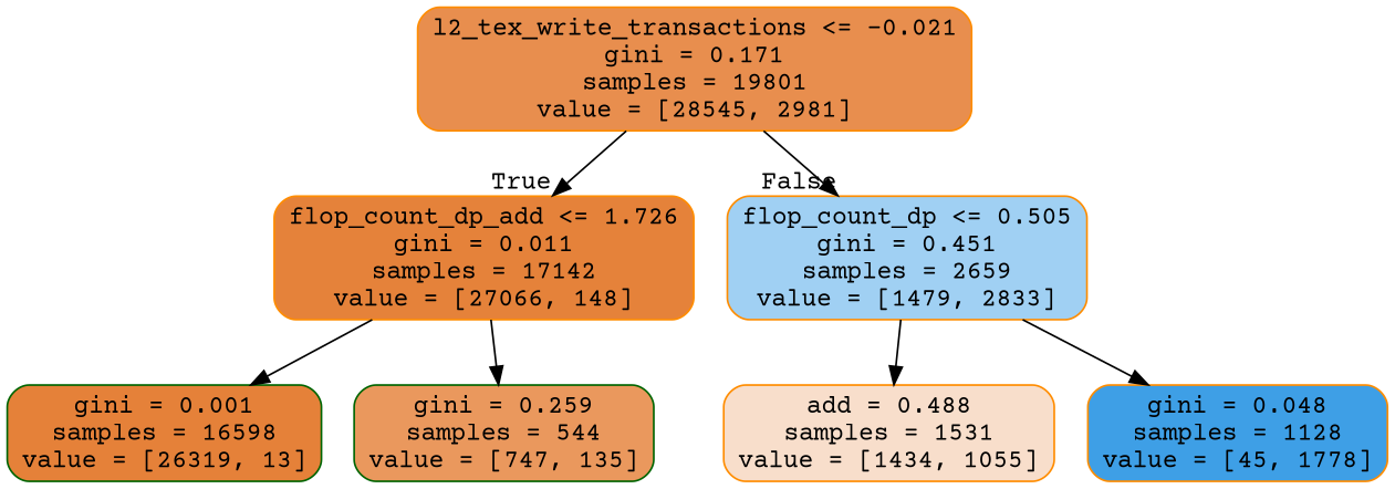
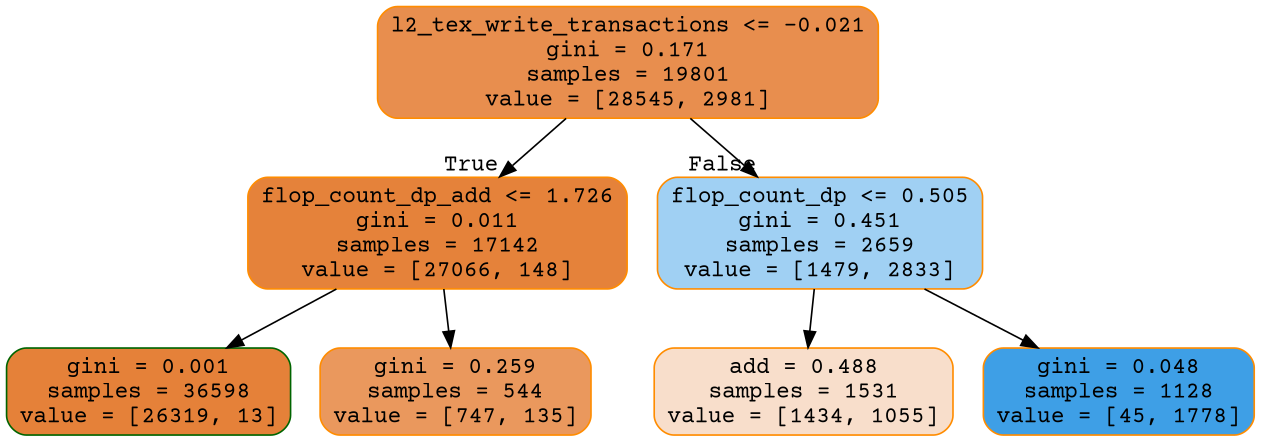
  digraph {
    fontname="Courier Prime"
    node [color=darkorange fontname="Courier Prime" shape=box style="filled, rounded"]
    edge [fontname="Courier Prime"]
    n1 [fillcolor="#e88e4e" label="l2_tex_write_transactions <= -0.021\ngini = 0.171\nsamples = 19801\nvalue = [28545, 2981]"]
    n2 [fillcolor="#e5823a" label="flop_count_dp_add <= 1.726\ngini = 0.011\nsamples = 17142\nvalue = [27066, 148]"]
    n3 [fillcolor="#a0d0f3" label="flop_count_dp <= 0.505\ngini = 0.451\nsamples = 2659\nvalue = [1479, 2833]"]
-   n4 [color=darkgreen fillcolor="#e58139" label="gini = 0.001\nsamples = 16598\nvalue = [26319, 13]"]
-   n5 [color=darkgreen fillcolor="#ea985d" label="gini = 0.259\nsamples = 544\nvalue = [747, 135]"]
+   n4 [color=darkgreen fillcolor="#e58139" label="gini = 0.001\nsamples = 36598\nvalue = [26319, 13]"]
+   n5 [fillcolor="#ea985d" label="gini = 0.259\nsamples = 544\nvalue = [747, 135]"]
    n6 [fillcolor="#f8decb" label="add = 0.488\nsamples = 1531\nvalue = [1434, 1055]"]
    n7 [fillcolor="#3e9fe6" label="gini = 0.048\nsamples = 1128\nvalue = [45, 1778]"]
    n1 -> n2 [headlabel=True labelangle=45 labeldistance=2.5]
    n1 -> n3 [headlabel=False labelangle=-45 labeldistance=2.5]
    n2 -> n4
    n2 -> n5
    n3 -> n6
    n3 -> n7
  }
